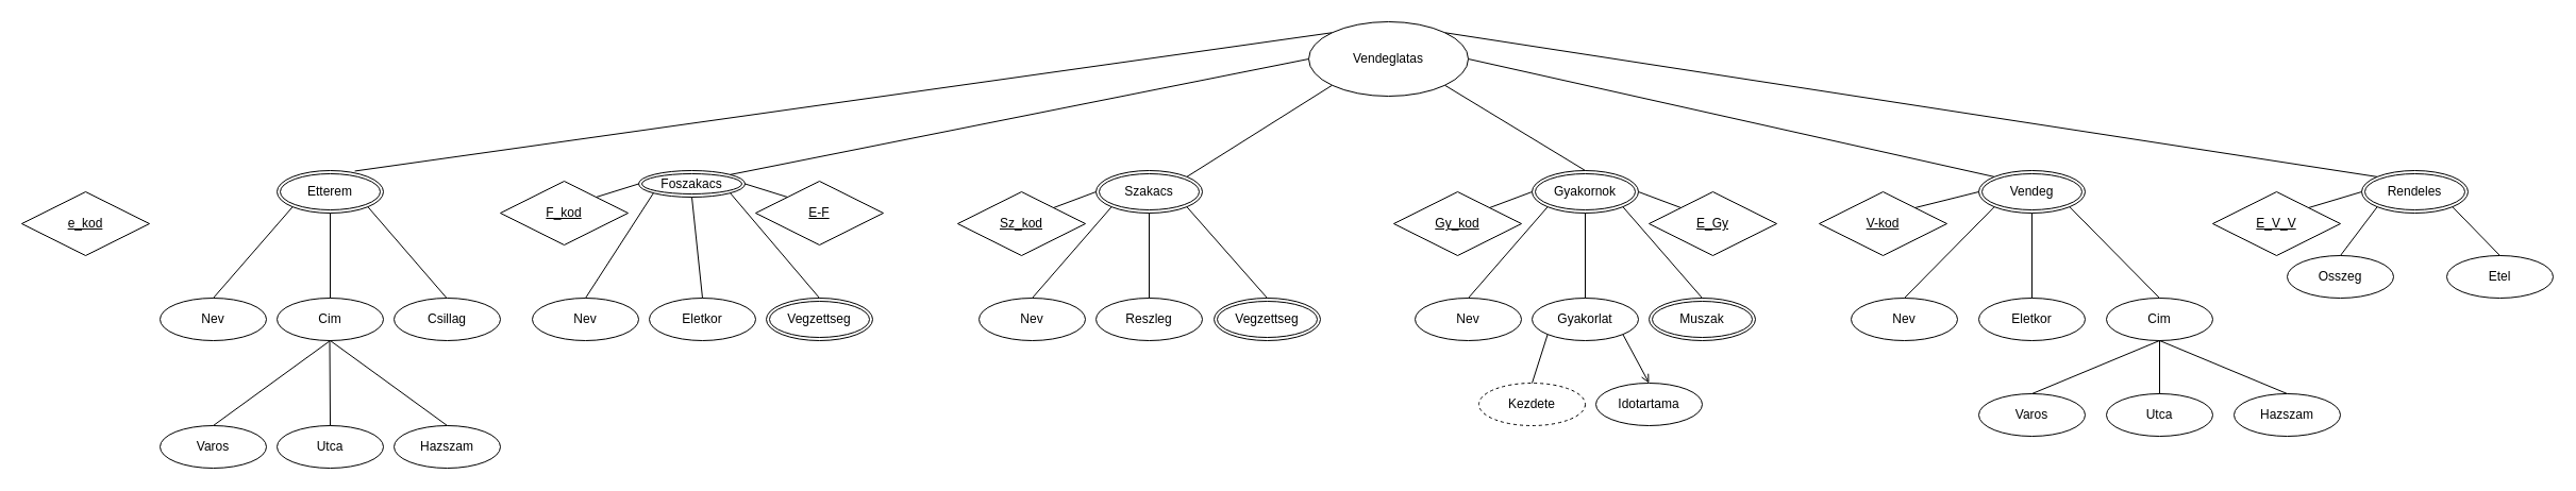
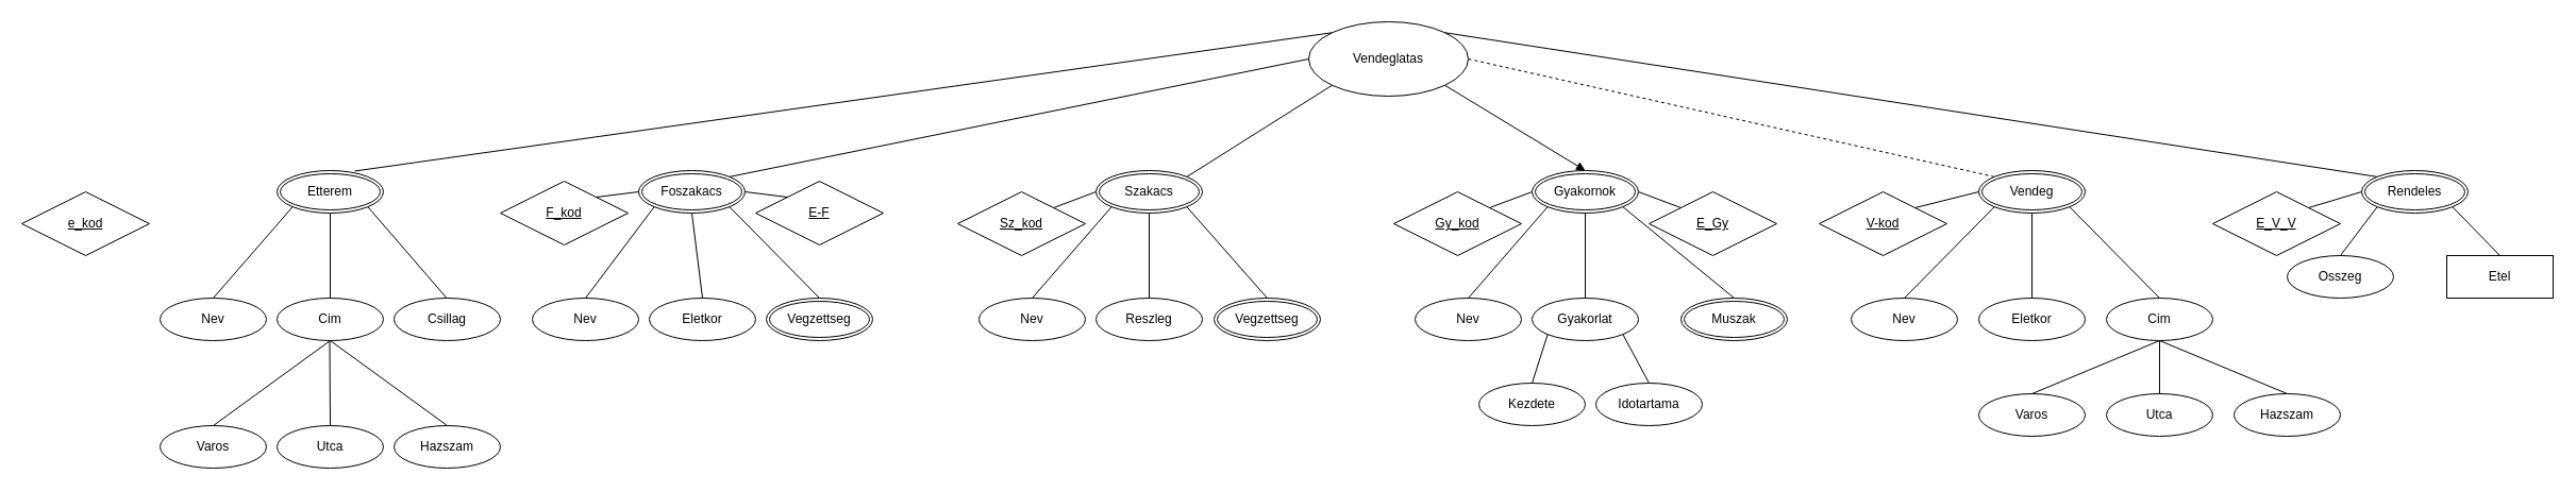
  <mxCell id="0" />
  <mxCell id="1" parent="0" />
  <mxCell id="2" value="Vendeglatas" style="ellipse;whiteSpace=wrap;html=1;align=center;" parent="1" vertex="1"><mxGeometry x="1230" y="20" width="150" height="70" as="geometry" /></mxCell>
  <mxCell id="3" value="Etterem" style="ellipse;shape=doubleEllipse;margin=3;whiteSpace=wrap;html=1;align=center;" parent="1" vertex="1"><mxGeometry x="260" y="160" width="100" height="40" as="geometry" /></mxCell>
  <mxCell id="4" value="Cim" style="ellipse;whiteSpace=wrap;html=1;align=center;" parent="1" vertex="1"><mxGeometry x="260" y="280" width="100" height="40" as="geometry" /></mxCell>
- <mxCell id="5" value="Foszakacs" style="ellipse;shape=doubleEllipse;margin=3;whiteSpace=wrap;html=1;align=center;" parent="1" vertex="1"><mxGeometry x="600" y="160" width="100" height="25" as="geometry" /></mxCell>
+ <mxCell id="5" value="Foszakacs" style="ellipse;shape=doubleEllipse;margin=3;whiteSpace=wrap;html=1;align=center;" parent="1" vertex="1"><mxGeometry x="600" y="160" width="100" height="40" as="geometry" /></mxCell>
  <mxCell id="6" value="Szakacs" style="ellipse;shape=doubleEllipse;margin=3;whiteSpace=wrap;html=1;align=center;" parent="1" vertex="1"><mxGeometry x="1030" y="160" width="100" height="40" as="geometry" /></mxCell>
  <mxCell id="7" value="Vendeg" style="ellipse;shape=doubleEllipse;margin=3;whiteSpace=wrap;html=1;align=center;" parent="1" vertex="1"><mxGeometry x="1860" y="160" width="100" height="40" as="geometry" /></mxCell>
  <mxCell id="8" value="Gyakornok" style="ellipse;shape=doubleEllipse;margin=3;whiteSpace=wrap;html=1;align=center;" parent="1" vertex="1"><mxGeometry x="1440" y="160" width="100" height="40" as="geometry" /></mxCell>
  <mxCell id="9" value="Rendeles" style="ellipse;shape=doubleEllipse;margin=3;whiteSpace=wrap;html=1;align=center;" parent="1" vertex="1"><mxGeometry x="2220" y="160" width="100" height="40" as="geometry" /></mxCell>
  <mxCell id="10" value="&lt;u&gt;e_kod&lt;/u&gt;" style="shape=rhombus;perimeter=rhombusPerimeter;whiteSpace=wrap;html=1;align=center;" parent="1" vertex="1"><mxGeometry y="180" width="120" height="60" as="geometry" x="20" /></mxCell>
  <mxCell id="11" value="" style="endArrow=none;html=1;rounded=0;exitX=0.731;exitY=0.012;exitDx=0;exitDy=0;exitPerimeter=0;entryX=0;entryY=0;entryDx=0;entryDy=0;" parent="1" source="3" edge="1" target="2"><mxGeometry relative="1" as="geometry"><mxPoint x="450" y="150" as="sourcePoint" /><mxPoint x="620" y="80" as="targetPoint" /></mxGeometry></mxCell>
  <mxCell id="12" value="" style="endArrow=none;html=1;rounded=0;exitX=1;exitY=0;exitDx=0;exitDy=0;entryX=0;entryY=0.5;entryDx=0;entryDy=0;" parent="1" source="5" target="2" edge="1"><mxGeometry relative="1" as="geometry"><mxPoint x="490" y="160" as="sourcePoint" /><mxPoint x="777" y="80" as="targetPoint" /></mxGeometry></mxCell>
  <mxCell id="13" value="" style="endArrow=none;html=1;rounded=0;exitX=1;exitY=0;exitDx=0;exitDy=0;entryX=0;entryY=1;entryDx=0;entryDy=0;" parent="1" source="6" edge="1" target="2"><mxGeometry relative="1" as="geometry"><mxPoint x="620" y="230" as="sourcePoint" /><mxPoint x="690" y="110" as="targetPoint" /></mxGeometry></mxCell>
  <mxCell id="14" value="Nev" style="ellipse;whiteSpace=wrap;html=1;align=center;" parent="1" vertex="1"><mxGeometry x="150" y="280" width="100" height="40" as="geometry" /></mxCell>
  <mxCell id="15" value="Csillag" style="ellipse;whiteSpace=wrap;html=1;align=center;" parent="1" vertex="1"><mxGeometry x="370" y="280" width="100" height="40" as="geometry" /></mxCell>
  <mxCell id="16" value="Utca" style="ellipse;whiteSpace=wrap;html=1;align=center;" parent="1" vertex="1"><mxGeometry x="260" y="400" width="100" height="40" as="geometry" /></mxCell>
  <mxCell id="17" value="Hazszam" style="ellipse;whiteSpace=wrap;html=1;align=center;" parent="1" vertex="1"><mxGeometry x="370" y="400" width="100" height="40" as="geometry" /></mxCell>
  <mxCell id="18" value="" style="endArrow=none;html=1;rounded=0;exitX=0.5;exitY=0;exitDx=0;exitDy=0;entryX=0;entryY=1;entryDx=0;entryDy=0;" parent="1" target="3" edge="1"><mxGeometry relative="1" as="geometry"><mxPoint x="200" y="280" as="sourcePoint" /><mxPoint x="270" y="230" as="targetPoint" /></mxGeometry></mxCell>
  <mxCell id="19" value="" style="endArrow=none;html=1;rounded=0;exitX=0.5;exitY=0;exitDx=0;exitDy=0;entryX=0.5;entryY=1;entryDx=0;entryDy=0;entryPerimeter=0;" parent="1" source="4" target="3" edge="1"><mxGeometry relative="1" as="geometry"><mxPoint x="230" y="286" as="sourcePoint" /><mxPoint x="305" y="200" as="targetPoint" /></mxGeometry></mxCell>
  <mxCell id="20" value="" style="endArrow=none;html=1;rounded=0;exitX=0.5;exitY=0;exitDx=0;exitDy=0;entryX=1;entryY=1;entryDx=0;entryDy=0;" parent="1" target="3" edge="1"><mxGeometry relative="1" as="geometry"><mxPoint x="419.5" y="280" as="sourcePoint" /><mxPoint x="419.5" y="200" as="targetPoint" /></mxGeometry></mxCell>
  <mxCell id="21" value="" style="endArrow=none;html=1;rounded=0;exitX=0.5;exitY=0;exitDx=0;exitDy=0;entryX=0.5;entryY=1;entryDx=0;entryDy=0;entryPerimeter=0;" parent="1" source="16" edge="1"><mxGeometry relative="1" as="geometry"><mxPoint x="309.5" y="400" as="sourcePoint" /><mxPoint x="309.5" y="320" as="targetPoint" /></mxGeometry></mxCell>
  <mxCell id="22" value="Varos" style="ellipse;whiteSpace=wrap;html=1;align=center;" parent="1" vertex="1"><mxGeometry x="150" y="400" width="100" height="40" as="geometry" /></mxCell>
  <mxCell id="23" value="" style="endArrow=none;html=1;rounded=0;exitX=0.5;exitY=0;exitDx=0;exitDy=0;entryX=0.5;entryY=1;entryDx=0;entryDy=0;" parent="1" source="22" target="4" edge="1"><mxGeometry relative="1" as="geometry"><mxPoint x="280.5" y="390" as="sourcePoint" /><mxPoint x="280" y="310" as="targetPoint" /></mxGeometry></mxCell>
  <mxCell id="24" value="" style="endArrow=none;html=1;rounded=0;exitX=0.5;exitY=0;exitDx=0;exitDy=0;entryX=0.5;entryY=1;entryDx=0;entryDy=0;" parent="1" source="17" target="4" edge="1"><mxGeometry relative="1" as="geometry"><mxPoint x="350.5" y="390" as="sourcePoint" /><mxPoint x="350" y="310" as="targetPoint" /></mxGeometry></mxCell>
  <mxCell id="25" value="&lt;u&gt;F_kod&lt;/u&gt;" style="shape=rhombus;perimeter=rhombusPerimeter;whiteSpace=wrap;html=1;align=center;" parent="1" vertex="1"><mxGeometry x="470" y="170" width="120" height="60" as="geometry" /></mxCell>
  <mxCell id="26" value="Eletkor" style="ellipse;whiteSpace=wrap;html=1;align=center;" parent="1" vertex="1"><mxGeometry x="610" y="280" width="100" height="40" as="geometry" /></mxCell>
  <mxCell id="27" value="Nev" style="ellipse;whiteSpace=wrap;html=1;align=center;" parent="1" vertex="1"><mxGeometry x="500" y="280" width="100" height="40" as="geometry" /></mxCell>
  <mxCell id="28" value="Vegzettseg" style="ellipse;shape=doubleEllipse;margin=3;whiteSpace=wrap;html=1;align=center;" parent="1" vertex="1"><mxGeometry x="720" y="280" width="100" height="40" as="geometry" /></mxCell>
  <mxCell id="29" value="&lt;u&gt;E-F&lt;/u&gt;" style="shape=rhombus;perimeter=rhombusPerimeter;whiteSpace=wrap;html=1;align=center;" parent="1" vertex="1"><mxGeometry x="710" y="170" width="120" height="60" as="geometry" /></mxCell>
  <mxCell id="30" value="&lt;u&gt;Sz_kod&lt;/u&gt;" style="shape=rhombus;perimeter=rhombusPerimeter;whiteSpace=wrap;html=1;align=center;" vertex="1" parent="1"><mxGeometry x="900" y="180" width="120" height="60" as="geometry" /></mxCell>
  <mxCell id="31" value="Nev" style="ellipse;whiteSpace=wrap;html=1;align=center;" vertex="1" parent="1"><mxGeometry x="920" y="280" width="100" height="40" as="geometry" /></mxCell>
  <mxCell id="32" value="Reszleg" style="ellipse;whiteSpace=wrap;html=1;align=center;" vertex="1" parent="1"><mxGeometry x="1030" y="280" width="100" height="40" as="geometry" /></mxCell>
  <mxCell id="33" value="Vegzettseg" style="ellipse;shape=doubleEllipse;margin=3;whiteSpace=wrap;html=1;align=center;" vertex="1" parent="1"><mxGeometry x="1141" y="280" width="100" height="40" as="geometry" /></mxCell>
  <mxCell id="34" value="&lt;u&gt;Gy_kod&lt;/u&gt;" style="shape=rhombus;perimeter=rhombusPerimeter;whiteSpace=wrap;html=1;align=center;" vertex="1" parent="1"><mxGeometry x="1310" y="180" width="120" height="60" as="geometry" /></mxCell>
  <mxCell id="35" value="Nev" style="ellipse;whiteSpace=wrap;html=1;align=center;" vertex="1" parent="1"><mxGeometry x="1330" y="280" width="100" height="40" as="geometry" /></mxCell>
  <mxCell id="36" value="Gyakorlat" style="ellipse;whiteSpace=wrap;html=1;align=center;" vertex="1" parent="1"><mxGeometry x="1440" y="280" width="100" height="40" as="geometry" /></mxCell>
- <mxCell id="37" value="Muszak" style="ellipse;shape=doubleEllipse;margin=3;whiteSpace=wrap;html=1;align=center;" vertex="1" parent="1"><mxGeometry x="1550" y="280" width="100" height="40" as="geometry" /></mxCell>
- <mxCell id="38" value="Kezdete" style="ellipse;whiteSpace=wrap;html=1;align=center;dashed=1;" vertex="1" parent="1"><mxGeometry x="1390" y="360" width="100" height="40" as="geometry" /></mxCell>
+ <mxCell id="37" value="Muszak" style="ellipse;shape=doubleEllipse;margin=3;whiteSpace=wrap;html=1;align=center;" vertex="1" parent="1"><mxGeometry x="1580" y="280" width="100" height="40" as="geometry" /></mxCell>
+ <mxCell id="38" value="Kezdete" style="ellipse;whiteSpace=wrap;html=1;align=center;" vertex="1" parent="1"><mxGeometry x="1390" y="360" width="100" height="40" as="geometry" /></mxCell>
  <mxCell id="39" value="Idotartama" style="ellipse;whiteSpace=wrap;html=1;align=center;" vertex="1" parent="1"><mxGeometry x="1500" y="360" width="100" height="40" as="geometry" /></mxCell>
  <mxCell id="40" value="&lt;u&gt;E_Gy&lt;/u&gt;" style="shape=rhombus;perimeter=rhombusPerimeter;whiteSpace=wrap;html=1;align=center;" vertex="1" parent="1"><mxGeometry x="1550" y="180" width="120" height="60" as="geometry" /></mxCell>
  <mxCell id="41" value="&lt;u&gt;V-kod&lt;/u&gt;" style="shape=rhombus;perimeter=rhombusPerimeter;whiteSpace=wrap;html=1;align=center;" vertex="1" parent="1"><mxGeometry x="1710" y="180" width="120" height="60" as="geometry" /></mxCell>
  <mxCell id="42" value="Nev" style="ellipse;whiteSpace=wrap;html=1;align=center;" vertex="1" parent="1"><mxGeometry x="1740" y="280" width="100" height="40" as="geometry" /></mxCell>
  <mxCell id="43" value="Eletkor" style="ellipse;whiteSpace=wrap;html=1;align=center;" vertex="1" parent="1"><mxGeometry x="1860" y="280" width="100" height="40" as="geometry" /></mxCell>
  <mxCell id="44" value="Cim" style="ellipse;whiteSpace=wrap;html=1;align=center;" vertex="1" parent="1"><mxGeometry x="1980" y="280" width="100" height="40" as="geometry" /></mxCell>
  <mxCell id="45" value="Varos" style="ellipse;whiteSpace=wrap;html=1;align=center;" vertex="1" parent="1"><mxGeometry x="1860" y="370" width="100" height="40" as="geometry" /></mxCell>
  <mxCell id="46" value="Utca" style="ellipse;whiteSpace=wrap;html=1;align=center;" vertex="1" parent="1"><mxGeometry x="1980" y="370" width="100" height="40" as="geometry" /></mxCell>
  <mxCell id="47" value="Hazszam" style="ellipse;whiteSpace=wrap;html=1;align=center;" vertex="1" parent="1"><mxGeometry x="2100" y="370" width="100" height="40" as="geometry" /></mxCell>
  <mxCell id="48" value="&lt;u&gt;E_V_V&lt;/u&gt;" style="shape=rhombus;perimeter=rhombusPerimeter;whiteSpace=wrap;html=1;align=center;" vertex="1" parent="1"><mxGeometry x="2080" y="180" width="120" height="60" as="geometry" /></mxCell>
  <mxCell id="49" value="Osszeg" style="ellipse;whiteSpace=wrap;html=1;align=center;" vertex="1" parent="1"><mxGeometry x="2150" y="240" width="100" height="40" as="geometry" /></mxCell>
- <mxCell id="50" value="Etel" style="ellipse;whiteSpace=wrap;html=1;align=center;" vertex="1" parent="1"><mxGeometry x="2300" y="240" width="100" height="40" as="geometry" /></mxCell>
- <mxCell id="51" value="" style="endArrow=none;html=1;rounded=0;exitX=1;exitY=1;exitDx=0;exitDy=0;entryX=0.5;entryY=0;entryDx=0;entryDy=0;" edge="1" parent="1" source="2" target="8"><mxGeometry relative="1" as="geometry"><mxPoint x="1560" y="230" as="sourcePoint" /><mxPoint x="1720" y="230" as="targetPoint" /></mxGeometry></mxCell>
- <mxCell id="52" value="" style="endArrow=none;html=1;rounded=0;exitX=1;exitY=0.5;exitDx=0;exitDy=0;entryX=0;entryY=0;entryDx=0;entryDy=0;" edge="1" parent="1" source="2" target="7"><mxGeometry relative="1" as="geometry"><mxPoint x="1560" y="230" as="sourcePoint" /><mxPoint x="1720" y="230" as="targetPoint" /></mxGeometry></mxCell>
+ <mxCell id="50" value="Etel" style="whiteSpace=wrap;html=1;align=center;rounded=0;" vertex="1" parent="1"><mxGeometry x="2300" y="240" width="100" height="40" as="geometry" /></mxCell>
+ <mxCell id="51" value="" style="endArrow=block;html=1;rounded=0;exitX=1;exitY=1;exitDx=0;exitDy=0;entryX=0.5;entryY=0;entryDx=0;entryDy=0;" edge="1" parent="1" source="2" target="8"><mxGeometry relative="1" as="geometry"><mxPoint x="1560" y="230" as="sourcePoint" /><mxPoint x="1720" y="230" as="targetPoint" /></mxGeometry></mxCell>
+ <mxCell id="52" value="" style="endArrow=none;html=1;rounded=0;exitX=1;exitY=0.5;exitDx=0;exitDy=0;entryX=0;entryY=0;entryDx=0;entryDy=0;dashed=1;" edge="1" parent="1" source="2" target="7"><mxGeometry relative="1" as="geometry"><mxPoint x="1560" y="230" as="sourcePoint" /><mxPoint x="1720" y="230" as="targetPoint" /></mxGeometry></mxCell>
  <mxCell id="53" value="" style="endArrow=none;html=1;rounded=0;exitX=1;exitY=0;exitDx=0;exitDy=0;entryX=0;entryY=0;entryDx=0;entryDy=0;" edge="1" parent="1" source="2" target="9"><mxGeometry relative="1" as="geometry"><mxPoint x="1560" y="230" as="sourcePoint" /><mxPoint x="1720" y="230" as="targetPoint" /></mxGeometry></mxCell>
  <mxCell id="54" value="" style="endArrow=none;html=1;rounded=0;entryX=0;entryY=0.5;entryDx=0;entryDy=0;exitX=1;exitY=0;exitDx=0;exitDy=0;" edge="1" parent="1" source="25" target="5"><mxGeometry relative="1" as="geometry"><mxPoint x="540" y="310" as="sourcePoint" /><mxPoint x="700" y="310" as="targetPoint" /></mxGeometry></mxCell>
  <mxCell id="55" value="" style="endArrow=none;html=1;rounded=0;entryX=0;entryY=0;entryDx=0;entryDy=0;exitX=1;exitY=0.5;exitDx=0;exitDy=0;" edge="1" parent="1" source="5" target="29"><mxGeometry relative="1" as="geometry"><mxPoint x="680" y="210" as="sourcePoint" /><mxPoint x="760" y="260" as="targetPoint" /></mxGeometry></mxCell>
  <mxCell id="56" value="" style="endArrow=none;html=1;rounded=0;entryX=0.5;entryY=0;entryDx=0;entryDy=0;exitX=1;exitY=1;exitDx=0;exitDy=0;" edge="1" parent="1" source="5" target="28"><mxGeometry relative="1" as="geometry"><mxPoint x="550" y="280" as="sourcePoint" /><mxPoint x="710" y="280" as="targetPoint" /></mxGeometry></mxCell>
  <mxCell id="57" value="" style="endArrow=none;html=1;rounded=0;entryX=0.5;entryY=0;entryDx=0;entryDy=0;exitX=0.5;exitY=1;exitDx=0;exitDy=0;" edge="1" parent="1" source="5" target="26"><mxGeometry relative="1" as="geometry"><mxPoint x="550" y="280" as="sourcePoint" /><mxPoint x="710" y="280" as="targetPoint" /></mxGeometry></mxCell>
  <mxCell id="58" value="" style="endArrow=none;html=1;rounded=0;entryX=0;entryY=1;entryDx=0;entryDy=0;exitX=0.5;exitY=0;exitDx=0;exitDy=0;" edge="1" parent="1" source="27" target="5"><mxGeometry relative="1" as="geometry"><mxPoint x="550" y="280" as="sourcePoint" /><mxPoint x="710" y="280" as="targetPoint" /></mxGeometry></mxCell>
  <mxCell id="59" value="" style="endArrow=none;html=1;rounded=0;entryX=0;entryY=0.5;entryDx=0;entryDy=0;exitX=1;exitY=0;exitDx=0;exitDy=0;" edge="1" parent="1" source="30" target="6"><mxGeometry relative="1" as="geometry"><mxPoint x="970" y="330" as="sourcePoint" /><mxPoint x="1130" y="330" as="targetPoint" /></mxGeometry></mxCell>
  <mxCell id="60" value="" style="endArrow=none;html=1;rounded=0;entryX=0;entryY=1;entryDx=0;entryDy=0;exitX=0.5;exitY=0;exitDx=0;exitDy=0;" edge="1" parent="1" source="31" target="6"><mxGeometry relative="1" as="geometry"><mxPoint x="970" y="330" as="sourcePoint" /><mxPoint x="1130" y="330" as="targetPoint" /></mxGeometry></mxCell>
  <mxCell id="61" value="" style="endArrow=none;html=1;rounded=0;exitX=0.5;exitY=1;exitDx=0;exitDy=0;entryX=0.5;entryY=0;entryDx=0;entryDy=0;" edge="1" parent="1" source="6" target="32"><mxGeometry relative="1" as="geometry"><mxPoint x="970" y="330" as="sourcePoint" /><mxPoint x="1130" y="330" as="targetPoint" /></mxGeometry></mxCell>
  <mxCell id="62" value="" style="endArrow=none;html=1;rounded=0;exitX=1;exitY=1;exitDx=0;exitDy=0;entryX=0.5;entryY=0;entryDx=0;entryDy=0;" edge="1" parent="1" source="6" target="33"><mxGeometry relative="1" as="geometry"><mxPoint x="970" y="330" as="sourcePoint" /><mxPoint x="1130" y="330" as="targetPoint" /></mxGeometry></mxCell>
  <mxCell id="63" value="" style="endArrow=none;html=1;rounded=0;entryX=0.5;entryY=1;entryDx=0;entryDy=0;exitX=0.5;exitY=0;exitDx=0;exitDy=0;" edge="1" parent="1" source="36" target="8"><mxGeometry relative="1" as="geometry"><mxPoint x="1440" y="330" as="sourcePoint" /><mxPoint x="1600" y="330" as="targetPoint" /></mxGeometry></mxCell>
  <mxCell id="64" value="" style="endArrow=none;html=1;rounded=0;entryX=0;entryY=1;entryDx=0;entryDy=0;exitX=0.5;exitY=0;exitDx=0;exitDy=0;" edge="1" parent="1" source="35" target="8"><mxGeometry relative="1" as="geometry"><mxPoint x="1440" y="330" as="sourcePoint" /><mxPoint x="1600" y="330" as="targetPoint" /></mxGeometry></mxCell>
  <mxCell id="65" value="" style="endArrow=none;html=1;rounded=0;exitX=1;exitY=1;exitDx=0;exitDy=0;entryX=0.5;entryY=0;entryDx=0;entryDy=0;" edge="1" parent="1" source="8" target="37"><mxGeometry relative="1" as="geometry"><mxPoint x="1440" y="330" as="sourcePoint" /><mxPoint x="1600" y="270" as="targetPoint" /></mxGeometry></mxCell>
  <mxCell id="66" value="" style="endArrow=none;html=1;rounded=0;exitX=1;exitY=0.5;exitDx=0;exitDy=0;entryX=0;entryY=0;entryDx=0;entryDy=0;" edge="1" parent="1" source="8" target="40"><mxGeometry relative="1" as="geometry"><mxPoint x="1440" y="330" as="sourcePoint" /><mxPoint x="1600" y="330" as="targetPoint" /></mxGeometry></mxCell>
  <mxCell id="67" value="" style="endArrow=none;html=1;rounded=0;entryX=0;entryY=0.5;entryDx=0;entryDy=0;exitX=1;exitY=0;exitDx=0;exitDy=0;" edge="1" parent="1" source="34" target="8"><mxGeometry relative="1" as="geometry"><mxPoint x="1440" y="330" as="sourcePoint" /><mxPoint x="1600" y="330" as="targetPoint" /></mxGeometry></mxCell>
- <mxCell id="68" value="" style="endArrow=open;html=1;rounded=0;entryX=0.5;entryY=0;entryDx=0;entryDy=0;exitX=1;exitY=1;exitDx=0;exitDy=0;" edge="1" parent="1" source="36" target="39"><mxGeometry relative="1" as="geometry"><mxPoint x="1440" y="330" as="sourcePoint" /><mxPoint x="1600" y="330" as="targetPoint" /></mxGeometry></mxCell>
+ <mxCell id="68" value="" style="endArrow=none;html=1;rounded=0;entryX=0.5;entryY=0;entryDx=0;entryDy=0;exitX=1;exitY=1;exitDx=0;exitDy=0;" edge="1" parent="1" source="36" target="39"><mxGeometry relative="1" as="geometry"><mxPoint x="1440" y="330" as="sourcePoint" /><mxPoint x="1600" y="330" as="targetPoint" /></mxGeometry></mxCell>
  <mxCell id="69" value="" style="endArrow=none;html=1;rounded=0;exitX=0.5;exitY=0;exitDx=0;exitDy=0;entryX=0;entryY=1;entryDx=0;entryDy=0;" edge="1" parent="1" source="38" target="36"><mxGeometry relative="1" as="geometry"><mxPoint x="1440" y="330" as="sourcePoint" /><mxPoint x="1600" y="330" as="targetPoint" /></mxGeometry></mxCell>
  <mxCell id="70" value="" style="endArrow=none;html=1;rounded=0;entryX=0;entryY=0.5;entryDx=0;entryDy=0;exitX=1;exitY=0;exitDx=0;exitDy=0;" edge="1" parent="1" source="41" target="7"><mxGeometry relative="1" as="geometry"><mxPoint x="1770" y="330" as="sourcePoint" /><mxPoint x="1930" y="330" as="targetPoint" /></mxGeometry></mxCell>
  <mxCell id="71" value="" style="endArrow=none;html=1;rounded=0;entryX=0;entryY=1;entryDx=0;entryDy=0;exitX=0.5;exitY=0;exitDx=0;exitDy=0;" edge="1" parent="1" source="42" target="7"><mxGeometry relative="1" as="geometry"><mxPoint x="1770" y="330" as="sourcePoint" /><mxPoint x="1930" y="330" as="targetPoint" /></mxGeometry></mxCell>
  <mxCell id="72" value="" style="endArrow=none;html=1;rounded=0;entryX=0.5;entryY=1;entryDx=0;entryDy=0;" edge="1" parent="1" source="43" target="7"><mxGeometry relative="1" as="geometry"><mxPoint x="1770" y="330" as="sourcePoint" /><mxPoint x="1930" y="330" as="targetPoint" /></mxGeometry></mxCell>
  <mxCell id="73" value="" style="endArrow=none;html=1;rounded=0;exitX=1;exitY=1;exitDx=0;exitDy=0;entryX=0.5;entryY=0;entryDx=0;entryDy=0;" edge="1" parent="1" source="7" target="44"><mxGeometry relative="1" as="geometry"><mxPoint x="1770" y="330" as="sourcePoint" /><mxPoint x="1930" y="330" as="targetPoint" /></mxGeometry></mxCell>
  <mxCell id="74" value="" style="endArrow=none;html=1;rounded=0;entryX=0.5;entryY=1;entryDx=0;entryDy=0;exitX=0.5;exitY=0;exitDx=0;exitDy=0;" edge="1" parent="1" source="45" target="44"><mxGeometry relative="1" as="geometry"><mxPoint x="1910" y="330" as="sourcePoint" /><mxPoint x="2070" y="330" as="targetPoint" /></mxGeometry></mxCell>
  <mxCell id="75" value="" style="endArrow=none;html=1;rounded=0;entryX=0.5;entryY=0;entryDx=0;entryDy=0;exitX=0.5;exitY=1;exitDx=0;exitDy=0;" edge="1" parent="1" source="44" target="46"><mxGeometry relative="1" as="geometry"><mxPoint x="1910" y="330" as="sourcePoint" /><mxPoint x="2070" y="330" as="targetPoint" /></mxGeometry></mxCell>
  <mxCell id="76" value="" style="endArrow=none;html=1;rounded=0;entryX=0;entryY=0.5;entryDx=0;entryDy=0;exitX=1;exitY=0;exitDx=0;exitDy=0;" edge="1" parent="1" source="48" target="9"><mxGeometry relative="1" as="geometry"><mxPoint x="2060" y="540" as="sourcePoint" /><mxPoint x="2220" y="540" as="targetPoint" /></mxGeometry></mxCell>
  <mxCell id="77" value="" style="endArrow=none;html=1;rounded=0;entryX=0;entryY=1;entryDx=0;entryDy=0;exitX=0.5;exitY=0;exitDx=0;exitDy=0;" edge="1" parent="1" source="49" target="9"><mxGeometry relative="1" as="geometry"><mxPoint x="2060" y="540" as="sourcePoint" /><mxPoint x="2220" y="540" as="targetPoint" /></mxGeometry></mxCell>
  <mxCell id="78" value="" style="endArrow=none;html=1;rounded=0;entryX=1;entryY=1;entryDx=0;entryDy=0;exitX=0.5;exitY=0;exitDx=0;exitDy=0;" edge="1" parent="1" source="50" target="9"><mxGeometry relative="1" as="geometry"><mxPoint x="2060" y="540" as="sourcePoint" /><mxPoint x="2220" y="540" as="targetPoint" /></mxGeometry></mxCell>
  <mxCell id="79" value="" style="endArrow=none;html=1;rounded=0;entryX=0.5;entryY=0;entryDx=0;entryDy=0;" edge="1" parent="1" target="47"><mxGeometry relative="1" as="geometry"><mxPoint x="2030" y="320" as="sourcePoint" /><mxPoint x="1790" y="540" as="targetPoint" /></mxGeometry></mxCell>
